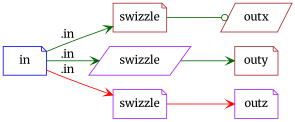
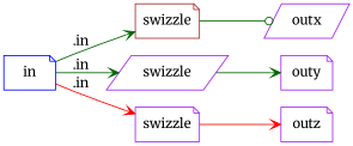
  digraph {
    fontname=Merriweather
    rankdir=LR
    node [color=purple fontname=Merriweather shape=note]
    edge [arrowhead=vee color=darkgreen fontname=Merriweather]
    n1 [color=brown label=swizzle]
-   n2 [color=brown label=outx shape=parallelogram]
+   n2 [label=outx shape=parallelogram]
    n3 [color=blue label=in]
    n4 [label=swizzle shape=parallelogram]
    n5 [label=swizzle]
-   n6 [color=brown label=outy]
+   n6 [label=outy]
    n7 [label=outz]
    n1 -> n2 [arrowhead=odot]
    n3 -> n1 [label=".in"]
    n3 -> n4 [label=".in"]
    n3 -> n5 [color=red label=".in"]
    n4 -> n6
    n5 -> n7 [color=red]
  }
